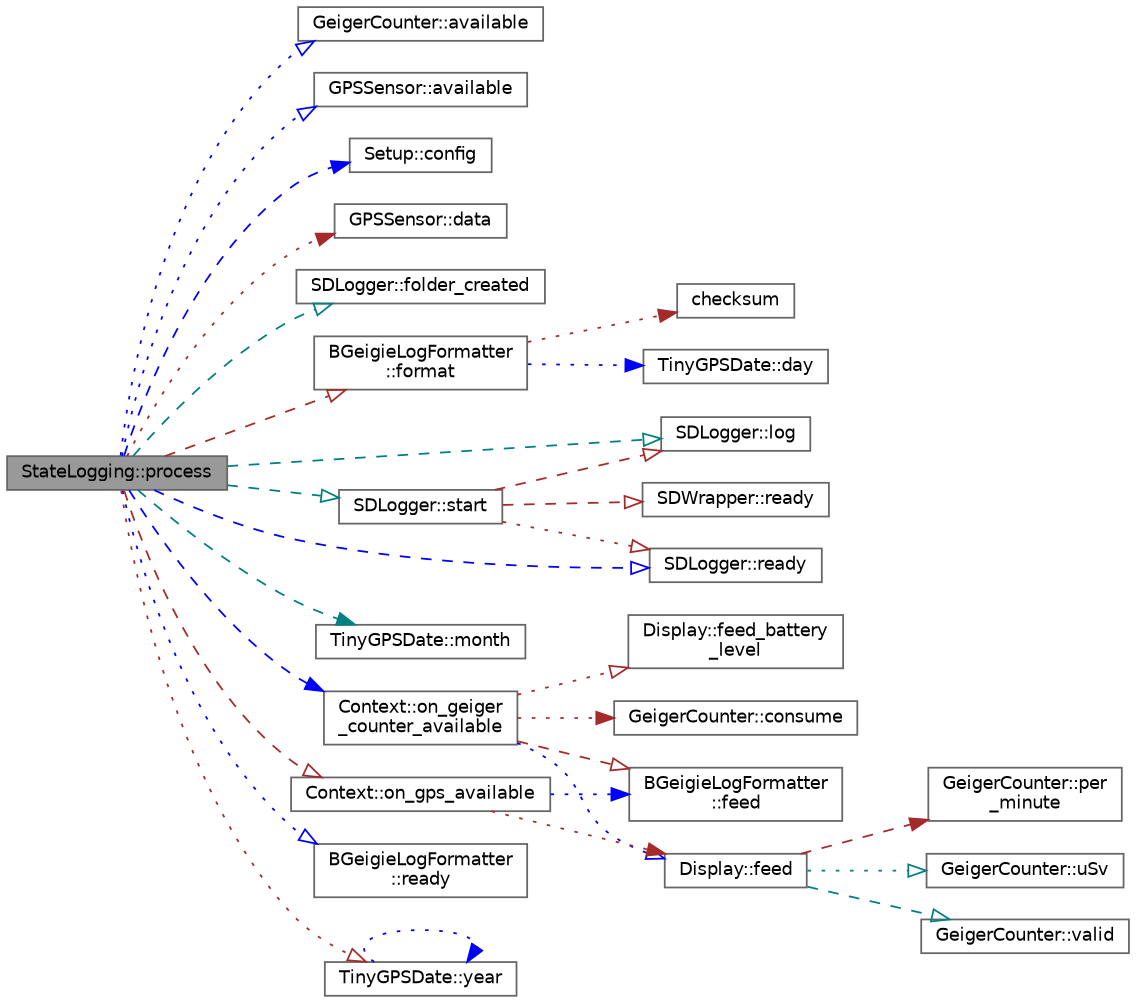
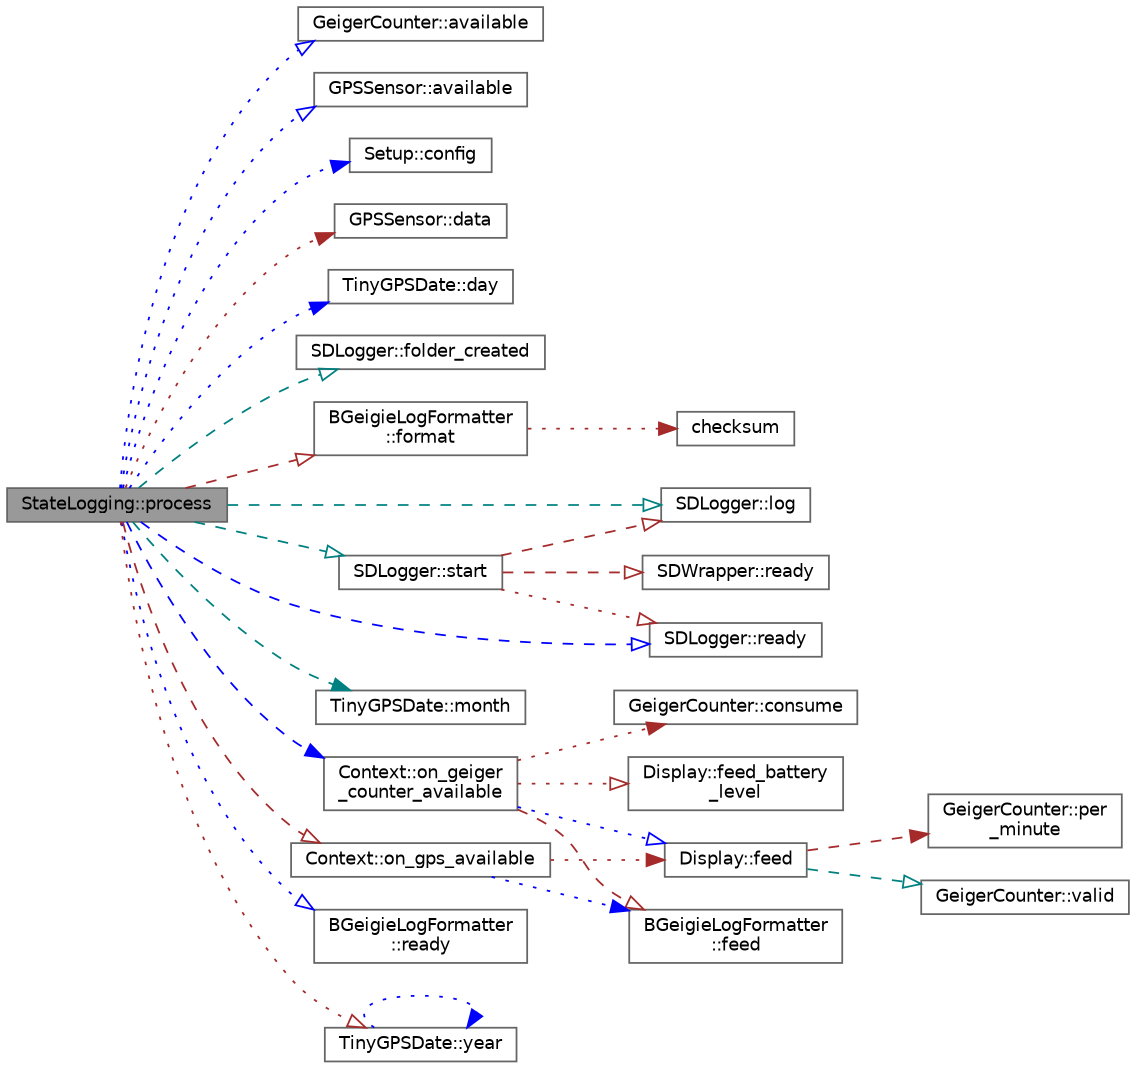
  digraph {
    rankdir=LR
    node [color=grey40 fillcolor=white fontname=Helvetica fontsize=10 shape=box style=filled]
    edge [arrowhead=onormal color=brown fontname=Helvetica fontsize=10 labelfontname=Helvetica labelfontsize=10 style=dotted]
    n1 [color=gray40 fillcolor=grey60 fontcolor=black height=0.2 label="StateLogging::process" width=0.4]
    n2 [height=0.2 label="GeigerCounter::available" width=0.4]
    n3 [height=0.2 label="GPSSensor::available" width=0.4]
    n4 [height=0.2 label="Setup::config" width=0.4]
    n5 [height=0.2 label="GPSSensor::data" width=0.4]
    n6 [height=0.2 label="TinyGPSDate::day" width=0.4]
    n7 [height=0.2 label="SDLogger::folder_created" width=0.4]
    n8 [height=0.2 label="BGeigieLogFormatter\l::format" width=0.4]
    n9 [height=0.2 label="SDLogger::log" width=0.4]
    n10 [height=0.2 label="TinyGPSDate::month" width=0.4]
    n11 [height=0.2 label="Context::on_geiger\l_counter_available" width=0.4]
    n12 [height=0.2 label="Context::on_gps_available" width=0.4]
    n13 [height=0.2 label="BGeigieLogFormatter\l::ready" width=0.4]
    n14 [height=0.2 label="SDLogger::ready" width=0.4]
    n15 [height=0.2 label="SDLogger::start" width=0.4]
    n16 [height=0.2 label="TinyGPSDate::year" width=0.4]
    n17 [height=0.2 label=checksum width=0.4]
    n18 [height=0.2 label="GeigerCounter::consume" width=0.4]
    n19 [height=0.2 label="Display::feed" width=0.4]
    n20 [height=0.2 label="BGeigieLogFormatter\l::feed" width=0.4]
    n21 [height=0.2 label="Display::feed_battery\l_level" width=0.4]
    n22 [height=0.2 label="SDWrapper::ready" width=0.4]
    n23 [height=0.2 label="GeigerCounter::per\l_minute" width=0.4]
-   n24 [height=0.2 label="GeigerCounter::uSv" width=0.4]
    n25 [height=0.2 label="GeigerCounter::valid" width=0.4]
    n1 -> n2 [color=blue]
    n1 -> n3 [color=blue]
-   n1 -> n4 [arrowhead=normal color=blue style=dashed]
+   n1 -> n4 [arrowhead=normal color=blue]
    n1 -> n5 [arrowhead=normal]
-   n8 -> n6 [arrowhead=normal color=blue]
+   n1 -> n6 [arrowhead=normal color=blue]
    n1 -> n7 [color=teal style=dashed]
    n1 -> n8 [style=dashed]
    n1 -> n9 [color=teal style=dashed]
    n1 -> n10 [arrowhead=normal color=teal style=dashed]
    n1 -> n11 [arrowhead=normal color=blue style=dashed]
    n1 -> n12 [style=dashed]
    n1 -> n13 [color=blue]
    n1 -> n14 [color=blue style=dashed]
    n1 -> n15 [color=teal style=dashed]
    n1 -> n16
    n8 -> n17 [arrowhead=normal]
    n11 -> n18 [arrowhead=normal]
    n11 -> n19 [color=blue]
    n11 -> n20 [style=dashed]
    n11 -> n21
    n12 -> n19 [arrowhead=normal]
    n12 -> n20 [arrowhead=normal color=blue]
    n15 -> n9 [style=dashed]
    n15 -> n14
    n15 -> n22 [style=dashed]
    n16 -> n16 [arrowhead=normal color=blue]
    n19 -> n23 [arrowhead=normal style=dashed]
-   n19 -> n24 [color=teal]
    n19 -> n25 [color=teal style=dashed]
  }
